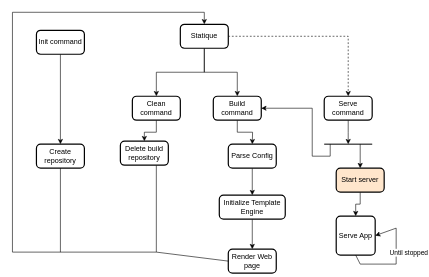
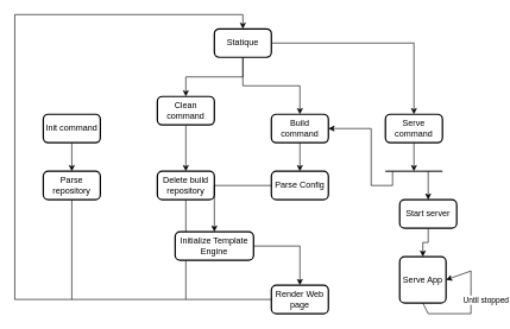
  <mxCell id="0" />
  <mxCell id="1" parent="0" />
  <mxCell id="2" style="edgeStyle=orthogonalEdgeStyle;rounded=0;orthogonalLoop=1;jettySize=auto;html=1;" edge="1" parent="1" source="5" target="15"><mxGeometry relative="1" as="geometry" /></mxCell>
  <mxCell id="3" style="edgeStyle=orthogonalEdgeStyle;rounded=0;orthogonalLoop=1;jettySize=auto;html=1;" edge="1" parent="1" source="5" target="7"><mxGeometry relative="1" as="geometry" /></mxCell>
- <mxCell id="4" style="edgeStyle=orthogonalEdgeStyle;rounded=0;orthogonalLoop=1;jettySize=auto;html=1;exitX=1;exitY=0.5;exitDx=0;exitDy=0;dashed=1;" edge="1" parent="1" source="5" target="11"><mxGeometry relative="1" as="geometry" /></mxCell>
+ <mxCell id="4" style="edgeStyle=orthogonalEdgeStyle;rounded=0;orthogonalLoop=1;jettySize=auto;html=1;exitX=1;exitY=0.5;exitDx=0;exitDy=0;" edge="1" parent="1" source="5" target="11"><mxGeometry relative="1" as="geometry" /></mxCell>
  <mxCell id="5" value="Statique" style="rounded=1;whiteSpace=wrap;html=1;absoluteArcSize=1;arcSize=14;strokeWidth=2;" vertex="1" parent="1"><mxGeometry x="300" y="40" width="80" height="40" as="geometry" /></mxCell>
  <mxCell id="6" value="" style="edgeStyle=orthogonalEdgeStyle;rounded=0;orthogonalLoop=1;jettySize=auto;html=1;" edge="1" parent="1" source="7"><mxGeometry relative="1" as="geometry"><mxPoint x="420" y="240" as="targetPoint" /></mxGeometry></mxCell>
- <mxCell id="7" value="Build command" style="rounded=1;whiteSpace=wrap;html=1;absoluteArcSize=1;arcSize=14;strokeWidth=2;" vertex="1" parent="1"><mxGeometry x="355" y="160" width="80" height="40" as="geometry" /></mxCell>
+ <mxCell id="7" value="Build command" style="rounded=1;whiteSpace=wrap;html=1;absoluteArcSize=1;arcSize=14;strokeWidth=2;" vertex="1" parent="1"><mxGeometry x="380" y="160" width="80" height="40" as="geometry" /></mxCell>
  <mxCell id="8" value="" style="edgeStyle=orthogonalEdgeStyle;rounded=0;orthogonalLoop=1;jettySize=auto;html=1;" edge="1" parent="1" source="9" target="12"><mxGeometry relative="1" as="geometry" /></mxCell>
- <mxCell id="9" value="Init command" style="rounded=1;whiteSpace=wrap;html=1;absoluteArcSize=1;arcSize=14;strokeWidth=2;" vertex="1" parent="1"><mxGeometry x="60" y="50" width="80" height="40" as="geometry" /></mxCell>
+ <mxCell id="9" value="Init command" style="rounded=1;whiteSpace=wrap;html=1;absoluteArcSize=1;arcSize=14;strokeWidth=2;" vertex="1" parent="1"><mxGeometry y="160" width="80" height="40" as="geometry" x="60" /></mxCell>
  <mxCell id="10" value="" style="edgeStyle=orthogonalEdgeStyle;rounded=0;orthogonalLoop=1;jettySize=auto;html=1;" edge="1" parent="1" source="11"><mxGeometry relative="1" as="geometry"><mxPoint x="580" y="240" as="targetPoint" /></mxGeometry></mxCell>
  <mxCell id="11" value="Serve command" style="rounded=1;whiteSpace=wrap;html=1;absoluteArcSize=1;arcSize=14;strokeWidth=2;" vertex="1" parent="1"><mxGeometry x="540" y="160" width="80" height="40" as="geometry" /></mxCell>
- <mxCell id="12" value="Create repository" style="rounded=1;whiteSpace=wrap;html=1;absoluteArcSize=1;arcSize=14;strokeWidth=2;" vertex="1" parent="1"><mxGeometry y="240" width="80" height="40" as="geometry" x="60" /></mxCell>
+ <mxCell id="12" value="Parse repository" style="rounded=1;whiteSpace=wrap;html=1;absoluteArcSize=1;arcSize=14;strokeWidth=2;" vertex="1" parent="1"><mxGeometry y="240" width="80" height="40" as="geometry" x="60" /></mxCell>
  <mxCell id="13" style="edgeStyle=orthogonalEdgeStyle;rounded=0;orthogonalLoop=1;jettySize=auto;html=1;entryX=1;entryY=0.5;entryDx=0;entryDy=0;" edge="1" parent="1" target="7"><mxGeometry relative="1" as="geometry"><mxPoint x="550" y="240" as="sourcePoint" /><Array as="points"><mxPoint x="520" y="260" /><mxPoint x="520" y="180" /></Array></mxGeometry></mxCell>
  <mxCell id="14" value="" style="edgeStyle=orthogonalEdgeStyle;rounded=0;orthogonalLoop=1;jettySize=auto;html=1;" edge="1" parent="1" source="15" target="17"><mxGeometry relative="1" as="geometry" /></mxCell>
- <mxCell id="15" value="Clean command" style="rounded=1;whiteSpace=wrap;html=1;absoluteArcSize=1;arcSize=14;strokeWidth=2;" vertex="1" parent="1"><mxGeometry x="220" y="160" width="80" height="40" as="geometry" /></mxCell>
+ <mxCell id="15" value="Clean command" style="rounded=1;whiteSpace=wrap;html=1;absoluteArcSize=1;arcSize=14;strokeWidth=2;" vertex="1" parent="1"><mxGeometry x="220" y="135" width="80" height="40" as="geometry" /></mxCell>
  <mxCell id="16" value="" style="edgeStyle=orthogonalEdgeStyle;rounded=0;orthogonalLoop=1;jettySize=auto;html=1;entryX=0.5;entryY=0;entryDx=0;entryDy=0;" edge="1" parent="1" source="17" target="5"><mxGeometry relative="1" as="geometry"><mxPoint x="260" y="320" as="targetPoint" /><Array as="points"><mxPoint x="260" y="420" /><mxPoint x="20" y="420" /><mxPoint x="20" y="20" /><mxPoint x="340" y="20" /></Array></mxGeometry></mxCell>
- <mxCell id="17" value="Delete build repository" style="rounded=1;whiteSpace=wrap;html=1;absoluteArcSize=1;arcSize=14;strokeWidth=2;" vertex="1" parent="1"><mxGeometry x="200" y="235" width="80" height="40" as="geometry" /></mxCell>
+ <mxCell id="17" value="Delete build repository" style="rounded=1;whiteSpace=wrap;html=1;absoluteArcSize=1;arcSize=14;strokeWidth=2;" vertex="1" parent="1"><mxGeometry x="220" y="240" width="80" height="40" as="geometry" /></mxCell>
  <mxCell id="18" value="" style="shape=link;html=1;rounded=0;width=0.233;" edge="1" parent="1"><mxGeometry width="100" relative="1" as="geometry"><mxPoint x="540" y="240" as="sourcePoint" /><mxPoint x="620" y="240" as="targetPoint" /></mxGeometry></mxCell>
  <mxCell id="19" value="" style="edgeStyle=orthogonalEdgeStyle;rounded=0;orthogonalLoop=1;jettySize=auto;html=1;" edge="1" parent="1" source="20" target="29"><mxGeometry relative="1" as="geometry" /></mxCell>
- <mxCell id="20" value="Start server" style="rounded=1;whiteSpace=wrap;html=1;absoluteArcSize=1;arcSize=14;strokeWidth=2;fillColor=#ffe6cc;" vertex="1" parent="1"><mxGeometry x="560" y="280" width="80" height="40" as="geometry" /></mxCell>
+ <mxCell id="20" value="Start server" style="rounded=1;whiteSpace=wrap;html=1;absoluteArcSize=1;arcSize=14;strokeWidth=2;" vertex="1" parent="1"><mxGeometry x="560" y="280" width="80" height="40" as="geometry" /></mxCell>
  <mxCell id="21" value="" style="endArrow=classic;html=1;rounded=0;" edge="1" parent="1" target="20"><mxGeometry width="50" height="50" relative="1" as="geometry"><mxPoint x="600" y="240" as="sourcePoint" /><mxPoint x="630" y="250" as="targetPoint" /></mxGeometry></mxCell>
- <mxCell id="22" value="Render Web page" style="rounded=1;whiteSpace=wrap;html=1;absoluteArcSize=1;arcSize=14;strokeWidth=2;" vertex="1" parent="1"><mxGeometry x="380" y="415" width="80" height="40" as="geometry" /></mxCell>
+ <mxCell id="22" value="Render Web page" style="rounded=1;whiteSpace=wrap;html=1;absoluteArcSize=1;arcSize=14;strokeWidth=2;" vertex="1" parent="1"><mxGeometry x="380" y="400" width="80" height="40" as="geometry" /></mxCell>
  <mxCell id="23" value="" style="edgeStyle=orthogonalEdgeStyle;rounded=0;orthogonalLoop=1;jettySize=auto;html=1;" edge="1" parent="1" source="24" target="26"><mxGeometry relative="1" as="geometry" /></mxCell>
  <mxCell id="24" value="Parse Config" style="rounded=1;whiteSpace=wrap;html=1;absoluteArcSize=1;arcSize=14;strokeWidth=2;" vertex="1" parent="1"><mxGeometry x="380" y="240" width="80" height="40" as="geometry" /></mxCell>
  <mxCell id="25" value="" style="edgeStyle=orthogonalEdgeStyle;rounded=0;orthogonalLoop=1;jettySize=auto;html=1;" edge="1" parent="1" source="26" target="22"><mxGeometry relative="1" as="geometry" /></mxCell>
- <mxCell id="26" value="Initialize Template Engine" style="rounded=1;whiteSpace=wrap;html=1;absoluteArcSize=1;arcSize=14;strokeWidth=2;" vertex="1" parent="1"><mxGeometry x="365" y="325" width="110" height="40" as="geometry" /></mxCell>
+ <mxCell id="26" value="Initialize Template Engine" style="rounded=1;whiteSpace=wrap;html=1;absoluteArcSize=1;arcSize=14;strokeWidth=2;" vertex="1" parent="1"><mxGeometry x="245" y="325" width="110" height="40" as="geometry" /></mxCell>
  <mxCell id="27" value="" style="endArrow=none;html=1;rounded=0;exitX=0.5;exitY=1;exitDx=0;exitDy=0;" edge="1" parent="1" source="12"><mxGeometry width="50" height="50" relative="1" as="geometry"><mxPoint x="440" y="290" as="sourcePoint" /><mxPoint x="100" y="420" as="targetPoint" /></mxGeometry></mxCell>
  <mxCell id="28" value="" style="endArrow=none;html=1;rounded=0;entryX=0;entryY=0.5;entryDx=0;entryDy=0;" edge="1" parent="1" target="22"><mxGeometry width="50" height="50" relative="1" as="geometry"><mxPoint x="260" y="420" as="sourcePoint" /><mxPoint x="550" y="320" as="targetPoint" /></mxGeometry></mxCell>
  <mxCell id="29" value="Serve App" style="rounded=1;whiteSpace=wrap;html=1;absoluteArcSize=1;arcSize=14;strokeWidth=2;" vertex="1" parent="1"><mxGeometry x="560" y="360" width="65" height="65" as="geometry" /></mxCell>
  <mxCell id="30" value="" style="endArrow=classic;html=1;rounded=0;exitX=0.5;exitY=1;exitDx=0;exitDy=0;entryX=1;entryY=0.5;entryDx=0;entryDy=0;" edge="1" parent="1" source="29" target="29"><mxGeometry width="50" height="50" relative="1" as="geometry"><mxPoint x="400" y="250" as="sourcePoint" /><mxPoint x="450" y="200" as="targetPoint" /><Array as="points"><mxPoint x="600" y="440" /><mxPoint x="660" y="440" /><mxPoint x="660" y="380" /></Array></mxGeometry></mxCell>
  <mxCell id="31" value="Until stopped" style="edgeLabel;html=1;align=center;verticalAlign=middle;resizable=0;points=[];" vertex="1" connectable="0" parent="30"><mxGeometry x="-0.157" y="-1" relative="1" as="geometry"><mxPoint x="24" y="-21" as="offset" /></mxGeometry></mxCell>
